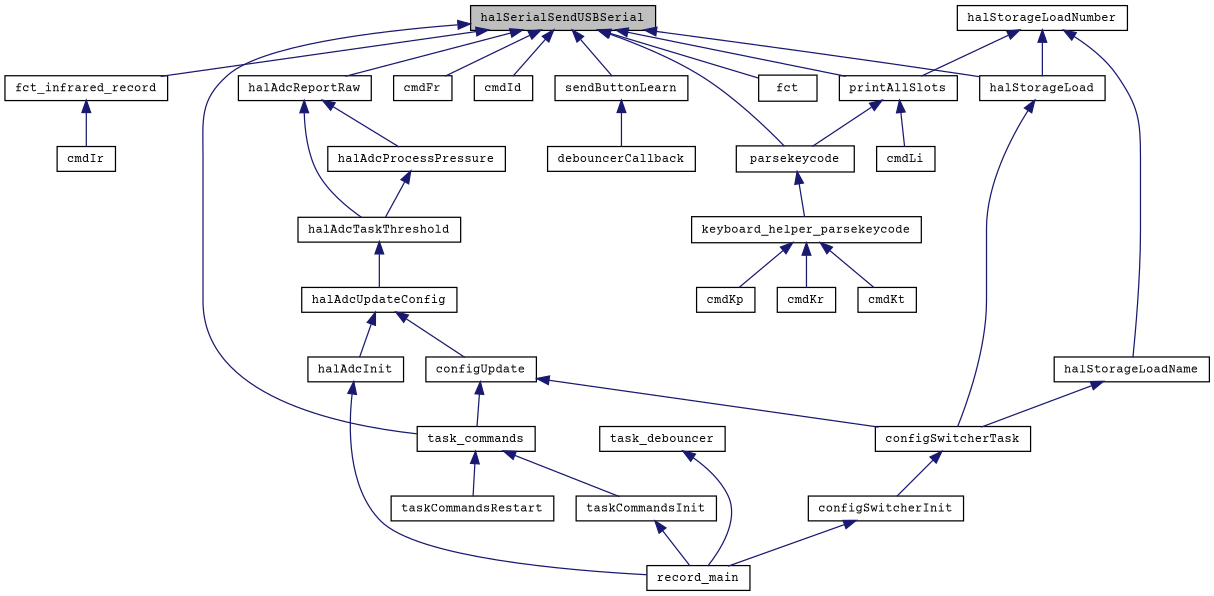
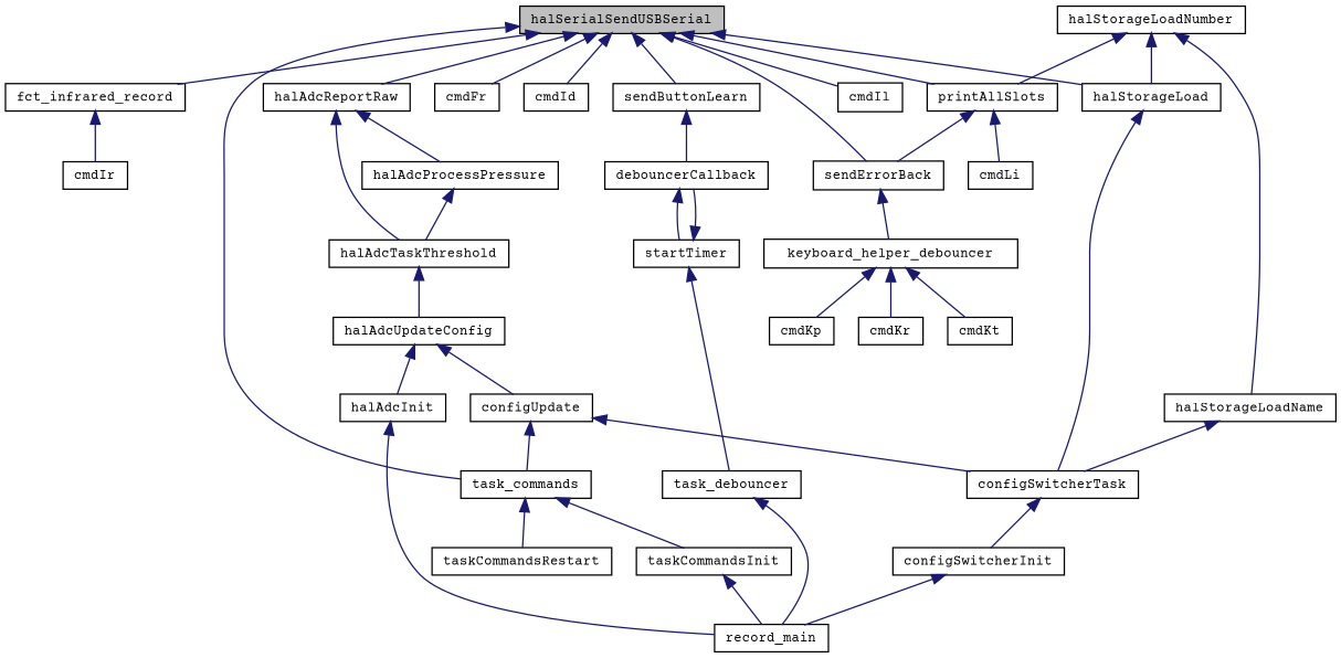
  digraph {
    fontname="Courier Prime"
    rankdir=TB
    node [color=black fillcolor=white fontname="Courier Prime" fontsize=10 shape=record style=filled]
    edge [color=midnightblue dir=back fontname="Courier Prime" fontsize=10 labelfontname=Helvetica labelfontsize=10 style=solid]
    n1 [fillcolor=grey75 fontcolor=black height=0.2 label=halSerialSendUSBSerial width=0.4]
    n2 [height=0.2 label=cmdFr width=0.4]
    n3 [height=0.2 label=cmdId width=0.4]
-   n4 [height=0.2 label=fct width=0.4]
+   n4 [height=0.2 label=cmdIl width=0.4]
    n5 [height=0.2 label=fct_infrared_record width=0.4]
    n6 [height=0.2 label=halAdcReportRaw width=0.4]
    n7 [height=0.2 label=task_commands width=0.4]
    n8 [height=0.2 label=printAllSlots width=0.4]
-   n9 [height=0.2 label=parsekeycode width=0.4]
+   n9 [height=0.2 label=sendErrorBack width=0.4]
    n10 [height=0.2 label=sendButtonLearn width=0.4]
    n11 [height=0.2 label=halStorageLoad width=0.4]
    n12 [height=0.2 label=cmdIr width=0.4]
    n13 [height=0.2 label=halAdcProcessPressure width=0.4]
    n14 [height=0.2 label=halAdcTaskThreshold width=0.4]
    n15 [height=0.2 label=taskCommandsInit width=0.4]
    n16 [height=0.2 label=taskCommandsRestart width=0.4]
    n17 [height=0.2 label=halStorageLoadNumber width=0.4]
    n18 [height=0.2 label=halStorageLoadName width=0.4]
    n19 [height=0.2 label=cmdLi width=0.4]
-   n20 [height=0.2 label=keyboard_helper_parsekeycode width=0.4]
+   n20 [height=0.2 label=keyboard_helper_debouncer width=0.4]
    n21 [height=0.2 label=debouncerCallback width=0.4]
    n22 [height=0.2 label=halAdcUpdateConfig width=0.4]
    n23 [height=0.2 label=configUpdate width=0.4]
    n24 [height=0.2 label=halAdcInit width=0.4]
    n25 [height=0.2 label=configSwitcherTask width=0.4]
    n26 [height=0.2 label=record_main width=0.4]
    n27 [height=0.2 label=configSwitcherInit width=0.4]
    n28 [height=0.2 label=cmdKp width=0.4]
    n29 [height=0.2 label=cmdKr width=0.4]
    n30 [height=0.2 label=cmdKt width=0.4]
+   n31 [height=0.2 label=startTimer width=0.4]
    n32 [height=0.2 label=task_debouncer width=0.4]
    n1 -> n2
    n1 -> n3
    n1 -> n4
    n1 -> n5
    n1 -> n6
    n1 -> n7
    n1 -> n8
    n1 -> n9
    n1 -> n10
    n1 -> n11
    n5 -> n12
    n6 -> n13
    n6 -> n14
    n7 -> n15
    n7 -> n16
    n8 -> n9
    n8 -> n19
    n9 -> n20
    n10 -> n21
    n11 -> n25
    n13 -> n14
    n14 -> n22
    n15 -> n26
    n17 -> n8
    n17 -> n11
    n17 -> n18
    n18 -> n25
    n20 -> n28
    n20 -> n29
    n20 -> n30
+   n21 -> n31
    n22 -> n23
    n22 -> n24
    n23 -> n7
    n23 -> n25
    n24 -> n26
    n25 -> n27
    n27 -> n26
+   n31 -> n21
+   n31 -> n32
    n32 -> n26
  }
